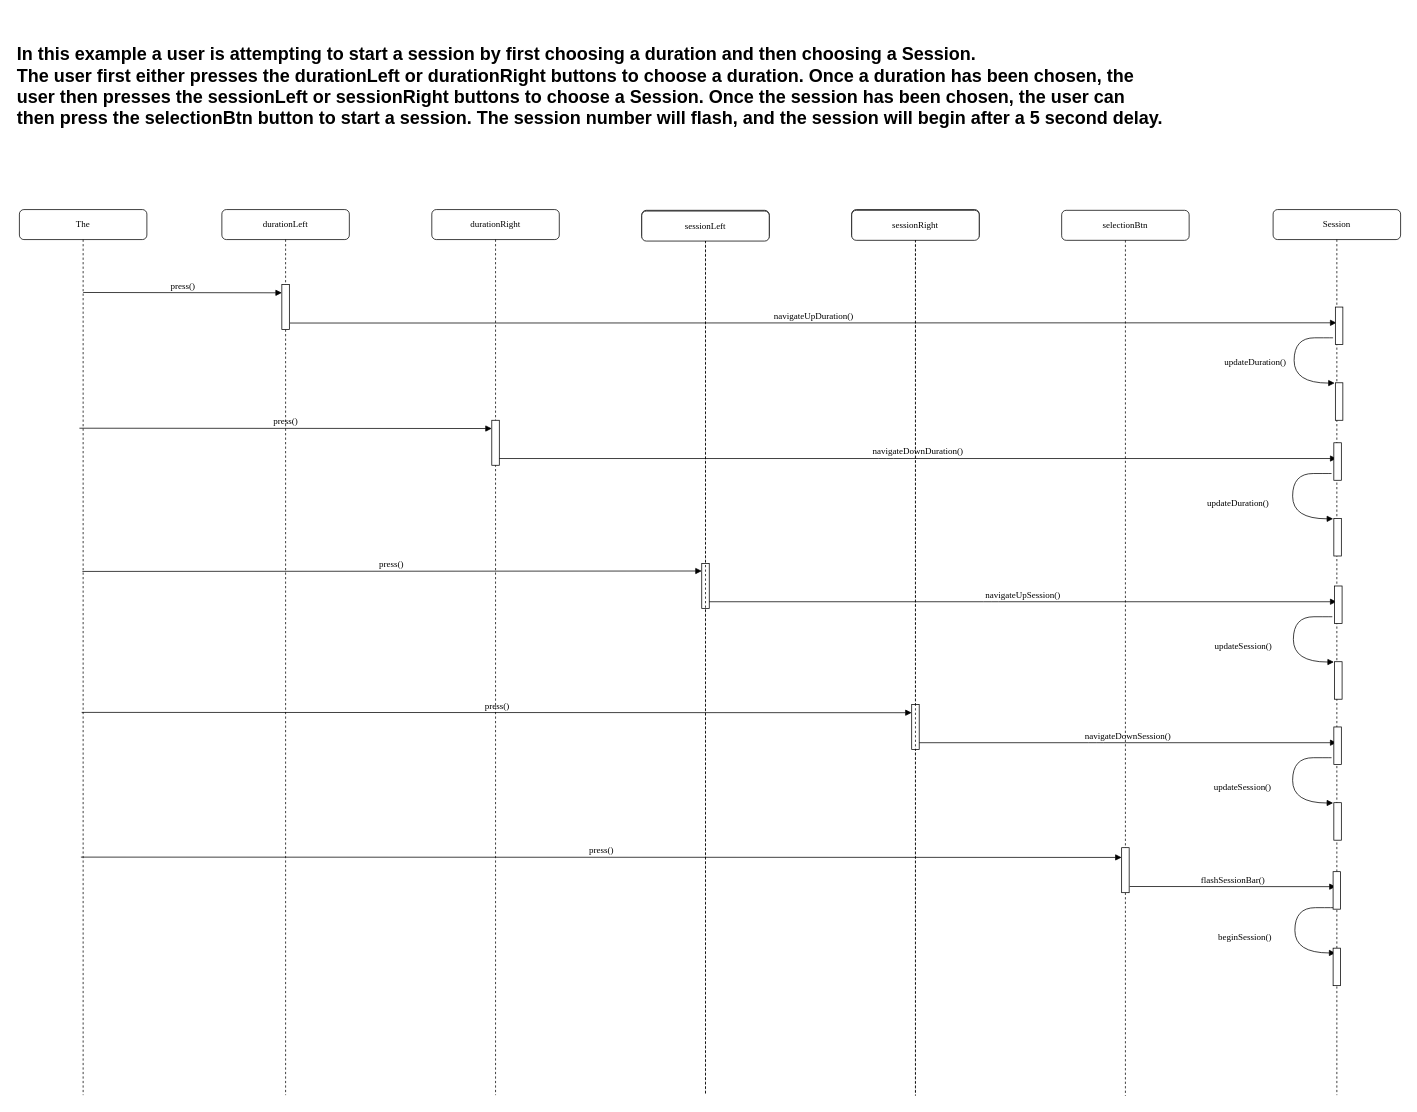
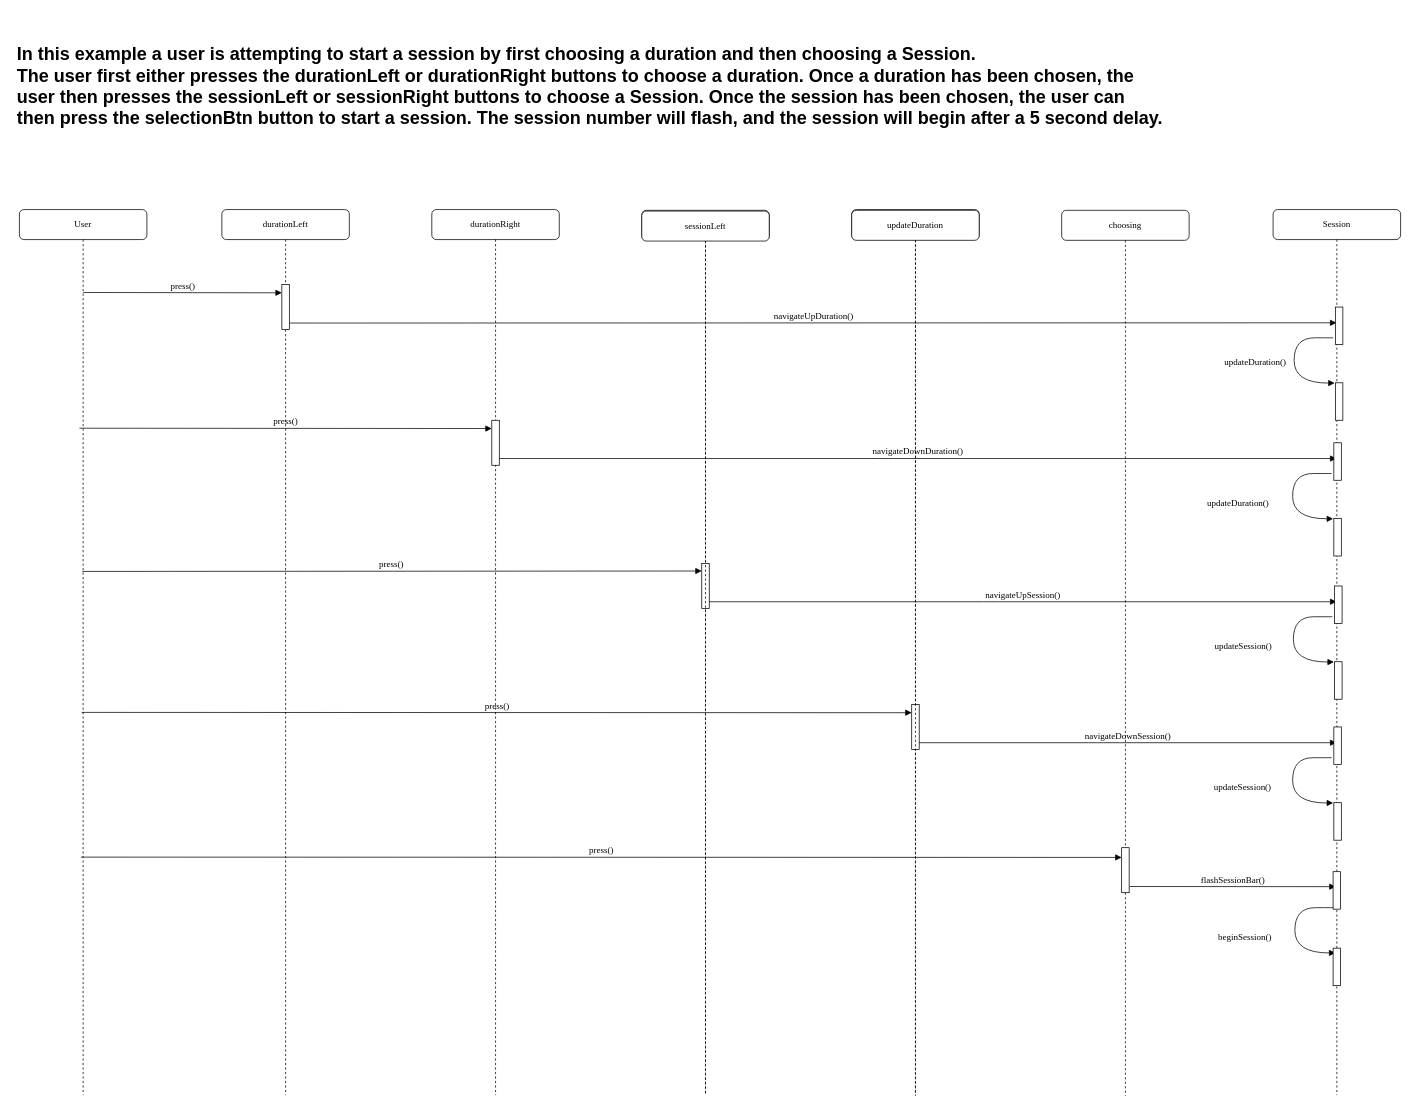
  <mxCell id="0" />
  <mxCell id="1" parent="0" />
  <mxCell id="2" value="durationLeft" style="shape=umlLifeline;perimeter=lifelinePerimeter;whiteSpace=wrap;container=1;collapsible=0;recursiveResize=0;outlineConnect=0;rounded=1;shadow=0;comic=0;labelBackgroundColor=none;strokeWidth=1;fontFamily=Verdana;fontSize=12;align=center;html=1;" parent="1" vertex="1"><mxGeometry x="295" y="279" width="170" height="1181" as="geometry" /></mxCell>
  <mxCell id="3" value="" style="html=1;points=[];perimeter=orthogonalPerimeter;rounded=0;shadow=0;comic=0;labelBackgroundColor=none;strokeWidth=1;fontFamily=Verdana;fontSize=12;align=center;" parent="2" vertex="1"><mxGeometry x="80" y="100" width="10" height="60" as="geometry" /></mxCell>
  <mxCell id="4" value="navigateUpDuration()" style="html=1;verticalAlign=bottom;endArrow=block;labelBackgroundColor=none;fontFamily=Verdana;fontSize=12;edgeStyle=elbowEdgeStyle;elbow=vertical;exitX=1.089;exitY=0.887;exitDx=0;exitDy=0;exitPerimeter=0;" parent="1" target="6" edge="1"><mxGeometry relative="1" as="geometry"><mxPoint x="385.89" y="430.31" as="sourcePoint" /><mxPoint x="1139.5" y="430.286" as="targetPoint" /></mxGeometry></mxCell>
- <mxCell id="5" value="The" style="shape=umlLifeline;perimeter=lifelinePerimeter;whiteSpace=wrap;container=1;collapsible=0;recursiveResize=0;outlineConnect=0;rounded=1;shadow=0;comic=0;labelBackgroundColor=none;strokeWidth=1;fontFamily=Verdana;fontSize=12;align=center;html=1;" parent="1" vertex="1"><mxGeometry x="25" y="279" width="170" height="1181" as="geometry" /></mxCell>
+ <mxCell id="5" value="User" style="shape=umlLifeline;perimeter=lifelinePerimeter;whiteSpace=wrap;container=1;collapsible=0;recursiveResize=0;outlineConnect=0;rounded=1;shadow=0;comic=0;labelBackgroundColor=none;strokeWidth=1;fontFamily=Verdana;fontSize=12;align=center;html=1;" parent="1" vertex="1"><mxGeometry x="25" y="279" width="170" height="1181" as="geometry" /></mxCell>
  <mxCell id="6" value="Session" style="shape=umlLifeline;perimeter=lifelinePerimeter;whiteSpace=wrap;container=1;collapsible=0;recursiveResize=0;outlineConnect=0;rounded=1;shadow=0;comic=0;labelBackgroundColor=none;strokeWidth=1;fontFamily=Verdana;fontSize=12;align=center;html=1;" parent="1" vertex="1"><mxGeometry x="1697" y="279" width="170" height="1181" as="geometry" /></mxCell>
  <mxCell id="7" value="" style="html=1;points=[];perimeter=orthogonalPerimeter;rounded=0;shadow=0;comic=0;labelBackgroundColor=none;strokeWidth=1;fontFamily=Verdana;fontSize=12;align=center;" parent="6" vertex="1"><mxGeometry x="83" y="130" width="10" height="50" as="geometry" /></mxCell>
  <mxCell id="8" value="" style="html=1;points=[];perimeter=orthogonalPerimeter;rounded=0;shadow=0;comic=0;labelBackgroundColor=none;strokeWidth=1;fontFamily=Verdana;fontSize=12;align=center;" parent="6" vertex="1"><mxGeometry x="83" y="231" width="10" height="50" as="geometry" /></mxCell>
  <mxCell id="9" value="updateDuration()" style="html=1;verticalAlign=bottom;endArrow=block;labelBackgroundColor=none;fontFamily=Verdana;fontSize=12;elbow=vertical;edgeStyle=orthogonalEdgeStyle;curved=1;entryX=-0.09;entryY=0.008;entryDx=0;entryDy=0;entryPerimeter=0;" parent="6" target="8" edge="1"><mxGeometry x="0.159" y="-52" relative="1" as="geometry"><mxPoint x="80" y="171" as="sourcePoint" /><mxPoint x="80" y="231" as="targetPoint" /><Array as="points"><mxPoint x="83" y="171" /><mxPoint x="28" y="171" /><mxPoint x="28" y="231" /></Array><mxPoint as="offset" /></mxGeometry></mxCell>
  <mxCell id="10" value="beginSession()" style="html=1;verticalAlign=bottom;endArrow=block;labelBackgroundColor=none;fontFamily=Verdana;fontSize=12;elbow=vertical;edgeStyle=orthogonalEdgeStyle;curved=1;entryX=-0.09;entryY=0.008;entryDx=0;entryDy=0;entryPerimeter=0;" parent="6" edge="1"><mxGeometry x="0.229" y="-67" relative="1" as="geometry"><mxPoint x="81.0" y="931.0" as="sourcePoint" /><mxPoint x="83.1" y="991.4" as="targetPoint" /><Array as="points"><mxPoint x="84" y="931" /><mxPoint x="29" y="931" /><mxPoint x="29" y="991" /></Array><mxPoint as="offset" /></mxGeometry></mxCell>
  <mxCell id="11" value="" style="html=1;points=[];perimeter=orthogonalPerimeter;rounded=0;shadow=0;comic=0;labelBackgroundColor=none;strokeWidth=1;fontFamily=Verdana;fontSize=12;align=center;" parent="6" vertex="1"><mxGeometry x="80" y="985" width="10" height="50" as="geometry" /></mxCell>
  <mxCell id="12" value="press()" style="html=1;verticalAlign=bottom;endArrow=block;entryX=0.471;entryY=0.193;labelBackgroundColor=none;fontFamily=Verdana;fontSize=12;edgeStyle=elbowEdgeStyle;elbow=vertical;entryDx=0;entryDy=0;entryPerimeter=0;" parent="1" edge="1"><mxGeometry relative="1" as="geometry"><mxPoint x="110.035" y="389.581" as="sourcePoint" /><mxPoint x="375.07" y="389.54" as="targetPoint" /></mxGeometry></mxCell>
  <mxCell id="13" value="&lt;div align=&quot;left&quot;&gt;In this example a user is attempting to start a session by first choosing a duration and then choosing a Session.&lt;br&gt;&lt;/div&gt;&lt;div align=&quot;left&quot;&gt;The user first either presses the durationLeft or durationRight buttons to choose a duration. Once a duration has been chosen, the&amp;nbsp;&lt;/div&gt;&lt;div align=&quot;left&quot;&gt;user then presses the sessionLeft or sessionRight buttons to choose a Session. Once the session has been chosen, the user can&amp;nbsp;&lt;/div&gt;&lt;div align=&quot;left&quot;&gt;then press the selectionBtn button to start a session. The session number will flash, and the session will begin after a 5 second delay.&amp;nbsp;&amp;nbsp;&lt;/div&gt;" style="text;strokeColor=none;fillColor=none;html=1;fontSize=24;fontStyle=1;verticalAlign=middle;align=left;" parent="1" vertex="1"><mxGeometry x="20" y="20" width="1515" height="190" as="geometry" /></mxCell>
  <mxCell id="14" value="durationRight" style="shape=umlLifeline;perimeter=lifelinePerimeter;whiteSpace=wrap;container=1;collapsible=0;recursiveResize=0;outlineConnect=0;rounded=1;shadow=0;comic=0;labelBackgroundColor=none;strokeWidth=1;fontFamily=Verdana;fontSize=12;align=center;html=1;" parent="1" vertex="1"><mxGeometry x="575" y="279" width="170" height="1181" as="geometry" /></mxCell>
  <mxCell id="15" value="" style="html=1;points=[];perimeter=orthogonalPerimeter;rounded=0;shadow=0;comic=0;labelBackgroundColor=none;strokeWidth=1;fontFamily=Verdana;fontSize=12;align=center;" parent="14" vertex="1"><mxGeometry x="80" y="281" width="10" height="60" as="geometry" /></mxCell>
  <mxCell id="16" value="navigateDownDuration()" style="html=1;verticalAlign=bottom;endArrow=block;labelBackgroundColor=none;fontFamily=Verdana;fontSize=12;edgeStyle=elbowEdgeStyle;elbow=vertical;exitX=1;exitY=0.85;exitDx=0;exitDy=0;exitPerimeter=0;" parent="1" source="15" target="6" edge="1"><mxGeometry relative="1" as="geometry"><mxPoint x="665" y="611" as="sourcePoint" /><mxPoint x="1134.47" y="611.286" as="targetPoint" /></mxGeometry></mxCell>
  <mxCell id="17" value="" style="html=1;points=[];perimeter=orthogonalPerimeter;rounded=0;shadow=0;comic=0;labelBackgroundColor=none;strokeWidth=1;fontFamily=Verdana;fontSize=12;align=center;" parent="1" vertex="1"><mxGeometry x="1777.97" y="590" width="10" height="50" as="geometry" /></mxCell>
  <mxCell id="18" value="" style="html=1;points=[];perimeter=orthogonalPerimeter;rounded=0;shadow=0;comic=0;labelBackgroundColor=none;strokeWidth=1;fontFamily=Verdana;fontSize=12;align=center;" parent="1" vertex="1"><mxGeometry x="1777.97" y="691" width="10" height="50" as="geometry" /></mxCell>
  <mxCell id="19" value="updateDuration()" style="html=1;verticalAlign=bottom;endArrow=block;labelBackgroundColor=none;fontFamily=Verdana;fontSize=12;elbow=vertical;edgeStyle=orthogonalEdgeStyle;curved=1;entryX=-0.09;entryY=0.008;entryDx=0;entryDy=0;entryPerimeter=0;" parent="1" target="18" edge="1"><mxGeometry x="0.241" y="-73" relative="1" as="geometry"><mxPoint x="1774.97" y="631" as="sourcePoint" /><mxPoint x="1094.97" y="612" as="targetPoint" /><Array as="points"><mxPoint x="1777.97" y="631" /><mxPoint x="1722.97" y="631" /><mxPoint x="1722.97" y="691" /></Array><mxPoint as="offset" /></mxGeometry></mxCell>
  <mxCell id="20" value="press()" style="html=1;verticalAlign=bottom;endArrow=block;labelBackgroundColor=none;fontFamily=Verdana;fontSize=12;edgeStyle=elbowEdgeStyle;elbow=vertical;" parent="1" edge="1"><mxGeometry relative="1" as="geometry"><mxPoint x="105.005" y="570.581" as="sourcePoint" /><mxPoint x="655" y="571" as="targetPoint" /></mxGeometry></mxCell>
  <mxCell id="21" value="leftButtonSession" style="shape=umlLifeline;perimeter=lifelinePerimeter;whiteSpace=wrap;container=1;collapsible=0;recursiveResize=0;outlineConnect=0;rounded=1;shadow=0;comic=0;labelBackgroundColor=none;strokeWidth=1;fontFamily=Verdana;fontSize=12;align=center;html=1;" parent="1" vertex="1"><mxGeometry x="855" y="280" width="170" height="1180" as="geometry" /></mxCell>
  <mxCell id="22" value="rightButtonSession" style="shape=umlLifeline;perimeter=lifelinePerimeter;whiteSpace=wrap;container=1;collapsible=0;recursiveResize=0;outlineConnect=0;rounded=1;shadow=0;comic=0;labelBackgroundColor=none;strokeWidth=1;fontFamily=Verdana;fontSize=12;align=center;html=1;" parent="1" vertex="1"><mxGeometry x="1135" y="279" width="170" height="1181" as="geometry" /></mxCell>
  <mxCell id="23" value="" style="html=1;points=[];perimeter=orthogonalPerimeter;rounded=0;shadow=0;comic=0;labelBackgroundColor=none;strokeWidth=1;fontFamily=Verdana;fontSize=12;align=center;" parent="1" vertex="1"><mxGeometry x="935" y="751" width="10" height="60" as="geometry" /></mxCell>
  <mxCell id="24" value="navigateUpSession()" style="html=1;verticalAlign=bottom;endArrow=block;labelBackgroundColor=none;fontFamily=Verdana;fontSize=12;edgeStyle=elbowEdgeStyle;elbow=vertical;exitX=1;exitY=0.85;exitDx=0;exitDy=0;exitPerimeter=0;" parent="1" source="23" target="6" edge="1"><mxGeometry relative="1" as="geometry"><mxPoint x="669" y="802" as="sourcePoint" /><mxPoint x="1533.5" y="802.111" as="targetPoint" /></mxGeometry></mxCell>
  <mxCell id="25" value="" style="html=1;points=[];perimeter=orthogonalPerimeter;rounded=0;shadow=0;comic=0;labelBackgroundColor=none;strokeWidth=1;fontFamily=Verdana;fontSize=12;align=center;" parent="1" vertex="1"><mxGeometry x="1778.97" y="781" width="10" height="50" as="geometry" /></mxCell>
  <mxCell id="26" value="" style="html=1;points=[];perimeter=orthogonalPerimeter;rounded=0;shadow=0;comic=0;labelBackgroundColor=none;strokeWidth=1;fontFamily=Verdana;fontSize=12;align=center;" parent="1" vertex="1"><mxGeometry x="1778.97" y="882" width="10" height="50" as="geometry" /></mxCell>
  <mxCell id="27" value="updateSession()" style="html=1;verticalAlign=bottom;endArrow=block;labelBackgroundColor=none;fontFamily=Verdana;fontSize=12;elbow=vertical;edgeStyle=orthogonalEdgeStyle;curved=1;entryX=-0.09;entryY=0.008;entryDx=0;entryDy=0;entryPerimeter=0;" parent="1" target="26" edge="1"><mxGeometry x="0.229" y="-67" relative="1" as="geometry"><mxPoint x="1775.97" y="822" as="sourcePoint" /><mxPoint x="1095.97" y="803" as="targetPoint" /><Array as="points"><mxPoint x="1778.97" y="822" /><mxPoint x="1723.97" y="822" /><mxPoint x="1723.97" y="882" /></Array><mxPoint as="offset" /></mxGeometry></mxCell>
  <mxCell id="28" value="press()" style="html=1;verticalAlign=bottom;endArrow=block;labelBackgroundColor=none;fontFamily=Verdana;fontSize=12;edgeStyle=elbowEdgeStyle;elbow=vertical;" parent="1" edge="1"><mxGeometry relative="1" as="geometry"><mxPoint x="109.005" y="761.581" as="sourcePoint" /><mxPoint x="935" y="761" as="targetPoint" /></mxGeometry></mxCell>
  <mxCell id="29" value="" style="html=1;points=[];perimeter=orthogonalPerimeter;rounded=0;shadow=0;comic=0;labelBackgroundColor=none;strokeWidth=1;fontFamily=Verdana;fontSize=12;align=center;" parent="1" vertex="1"><mxGeometry x="1215" y="939" width="10" height="60" as="geometry" /></mxCell>
  <mxCell id="30" value="navigateDownSession()" style="html=1;verticalAlign=bottom;endArrow=block;labelBackgroundColor=none;fontFamily=Verdana;fontSize=12;edgeStyle=elbowEdgeStyle;elbow=vertical;exitX=1;exitY=0.85;exitDx=0;exitDy=0;exitPerimeter=0;" parent="1" source="29" target="6" edge="1"><mxGeometry relative="1" as="geometry"><mxPoint x="668" y="990" as="sourcePoint" /><mxPoint x="1532.5" y="990.111" as="targetPoint" /></mxGeometry></mxCell>
  <mxCell id="31" value="" style="html=1;points=[];perimeter=orthogonalPerimeter;rounded=0;shadow=0;comic=0;labelBackgroundColor=none;strokeWidth=1;fontFamily=Verdana;fontSize=12;align=center;" parent="1" vertex="1"><mxGeometry x="1777.97" y="969" width="10" height="50" as="geometry" /></mxCell>
  <mxCell id="32" value="" style="html=1;points=[];perimeter=orthogonalPerimeter;rounded=0;shadow=0;comic=0;labelBackgroundColor=none;strokeWidth=1;fontFamily=Verdana;fontSize=12;align=center;" parent="1" vertex="1"><mxGeometry x="1777.97" y="1070" width="10" height="50" as="geometry" /></mxCell>
  <mxCell id="33" value="updateSession()" style="html=1;verticalAlign=bottom;endArrow=block;labelBackgroundColor=none;fontFamily=Verdana;fontSize=12;elbow=vertical;edgeStyle=orthogonalEdgeStyle;curved=1;entryX=-0.09;entryY=0.008;entryDx=0;entryDy=0;entryPerimeter=0;" parent="1" target="32" edge="1"><mxGeometry x="0.229" y="-67" relative="1" as="geometry"><mxPoint x="1774.97" y="1010" as="sourcePoint" /><mxPoint x="1094.97" y="991" as="targetPoint" /><Array as="points"><mxPoint x="1777.97" y="1010" /><mxPoint x="1722.97" y="1010" /><mxPoint x="1722.97" y="1070" /></Array><mxPoint as="offset" /></mxGeometry></mxCell>
  <mxCell id="34" value="press()" style="html=1;verticalAlign=bottom;endArrow=block;labelBackgroundColor=none;fontFamily=Verdana;fontSize=12;edgeStyle=elbowEdgeStyle;elbow=vertical;" parent="1" edge="1"><mxGeometry relative="1" as="geometry"><mxPoint x="108.005" y="949.581" as="sourcePoint" /><mxPoint x="1215" y="950" as="targetPoint" /></mxGeometry></mxCell>
- <mxCell id="35" value="selectionBtn" style="shape=umlLifeline;perimeter=lifelinePerimeter;whiteSpace=wrap;container=1;collapsible=0;recursiveResize=0;outlineConnect=0;rounded=1;shadow=0;comic=0;labelBackgroundColor=none;strokeWidth=1;fontFamily=Verdana;fontSize=12;align=center;html=1;" parent="1" vertex="1"><mxGeometry x="1415" y="280" width="170" height="1181" as="geometry" /></mxCell>
+ <mxCell id="35" value="choosing" style="shape=umlLifeline;perimeter=lifelinePerimeter;whiteSpace=wrap;container=1;collapsible=0;recursiveResize=0;outlineConnect=0;rounded=1;shadow=0;comic=0;labelBackgroundColor=none;strokeWidth=1;fontFamily=Verdana;fontSize=12;align=center;html=1;" parent="1" vertex="1"><mxGeometry x="1415" y="280" width="170" height="1181" as="geometry" /></mxCell>
  <mxCell id="36" value="" style="html=1;points=[];perimeter=orthogonalPerimeter;rounded=0;shadow=0;comic=0;labelBackgroundColor=none;strokeWidth=1;fontFamily=Verdana;fontSize=12;align=center;" parent="35" vertex="1"><mxGeometry x="80" y="850" width="10" height="60" as="geometry" /></mxCell>
  <mxCell id="37" value="sessionLeft" style="shape=umlLifeline;perimeter=lifelinePerimeter;whiteSpace=wrap;container=1;collapsible=0;recursiveResize=0;outlineConnect=0;rounded=1;shadow=0;comic=0;labelBackgroundColor=none;strokeWidth=1;fontFamily=Verdana;fontSize=12;align=center;html=1;" parent="35" vertex="1"><mxGeometry x="-560" y="1" width="170" height="1180" as="geometry" /></mxCell>
- <mxCell id="38" value="sessionRight" style="shape=umlLifeline;perimeter=lifelinePerimeter;whiteSpace=wrap;container=1;collapsible=0;recursiveResize=0;outlineConnect=0;rounded=1;shadow=0;comic=0;labelBackgroundColor=none;strokeWidth=1;fontFamily=Verdana;fontSize=12;align=center;html=1;" parent="35" vertex="1"><mxGeometry x="-280" width="170" height="1181" as="geometry" /></mxCell>
+ <mxCell id="38" value="updateDuration" style="shape=umlLifeline;perimeter=lifelinePerimeter;whiteSpace=wrap;container=1;collapsible=0;recursiveResize=0;outlineConnect=0;rounded=1;shadow=0;comic=0;labelBackgroundColor=none;strokeWidth=1;fontFamily=Verdana;fontSize=12;align=center;html=1;" parent="35" vertex="1"><mxGeometry x="-280" width="170" height="1181" as="geometry" /></mxCell>
  <mxCell id="39" value="flashSessionBar()" style="html=1;verticalAlign=bottom;endArrow=block;labelBackgroundColor=none;fontFamily=Verdana;fontSize=12;edgeStyle=elbowEdgeStyle;elbow=vertical;exitX=1.067;exitY=0.863;exitDx=0;exitDy=0;exitPerimeter=0;" parent="1" source="36" edge="1"><mxGeometry relative="1" as="geometry"><mxPoint x="1515" y="1182" as="sourcePoint" /><mxPoint x="1780.5" y="1181.714" as="targetPoint" /></mxGeometry></mxCell>
  <mxCell id="40" value="" style="html=1;points=[];perimeter=orthogonalPerimeter;rounded=0;shadow=0;comic=0;labelBackgroundColor=none;strokeWidth=1;fontFamily=Verdana;fontSize=12;align=center;" parent="1" vertex="1"><mxGeometry x="1776.97" y="1162" width="10" height="50" as="geometry" /></mxCell>
  <mxCell id="41" value="press()" style="html=1;verticalAlign=bottom;endArrow=block;labelBackgroundColor=none;fontFamily=Verdana;fontSize=12;edgeStyle=elbowEdgeStyle;elbow=vertical;entryX=0;entryY=0.217;entryDx=0;entryDy=0;entryPerimeter=0;" parent="1" target="36" edge="1"><mxGeometry relative="1" as="geometry"><mxPoint x="107.005" y="1142.581" as="sourcePoint" /><mxPoint x="1214" y="1143" as="targetPoint" /></mxGeometry></mxCell>
